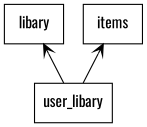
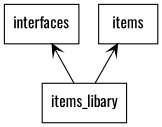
  digraph {
    fontname=Oswald
    rankdir=BT
    node [color=black fontname=Oswald shape=box style=solid]
    edge [arrowhead=open arrowtail=none fontname=Oswald]
-   n1 [label=libary]
+   n1 [label=interfaces]
    n2 [label=items]
-   n3 [label=user_libary]
+   n3 [label=items_libary]
    n3 -> n1
    n3 -> n2
  }
